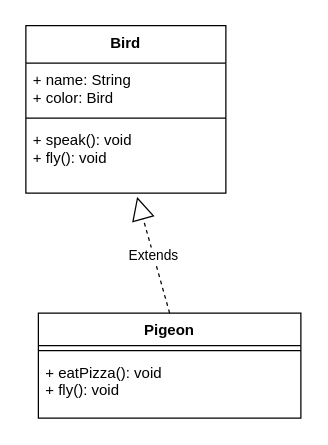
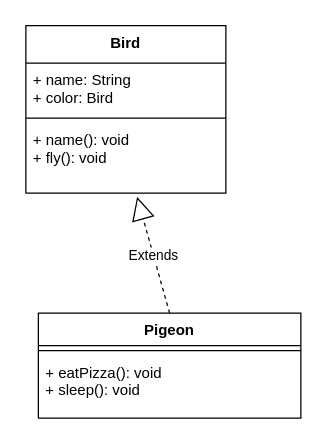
  <mxCell id="0" />
  <mxCell id="1" parent="0" />
  <mxCell id="2" value="Bird" style="swimlane;fontStyle=1;align=center;verticalAlign=top;childLayout=stackLayout;horizontal=1;startSize=30;horizontalStack=0;resizeParent=1;resizeParentMax=0;resizeLast=0;collapsible=1;marginBottom=0;" parent="1" vertex="1"><mxGeometry x="20" y="20" width="160" height="134" as="geometry" /></mxCell>
  <mxCell id="3" value="+ name: String&#10;+ color: Bird" style="text;strokeColor=none;fillColor=none;align=left;verticalAlign=top;spacingLeft=4;spacingRight=4;overflow=hidden;rotatable=0;points=[[0,0.5],[1,0.5]];portConstraint=eastwest;" parent="2" vertex="1"><mxGeometry y="30" width="160" height="40" as="geometry" /></mxCell>
  <mxCell id="4" value="" style="line;strokeWidth=1;fillColor=none;align=left;verticalAlign=middle;spacingTop=-1;spacingLeft=3;spacingRight=3;rotatable=0;labelPosition=right;points=[];portConstraint=eastwest;" parent="2" vertex="1"><mxGeometry y="70" width="160" height="8" as="geometry" /></mxCell>
- <mxCell id="5" value="+ speak(): void&#10;+ fly(): void" style="text;strokeColor=none;fillColor=none;align=left;verticalAlign=top;spacingLeft=4;spacingRight=4;overflow=hidden;rotatable=0;points=[[0,0.5],[1,0.5]];portConstraint=eastwest;" parent="2" vertex="1"><mxGeometry y="78" width="160" height="56" as="geometry" /></mxCell>
+ <mxCell id="5" value="+ name(): void&#10;+ fly(): void" style="text;strokeColor=none;fillColor=none;align=left;verticalAlign=top;spacingLeft=4;spacingRight=4;overflow=hidden;rotatable=0;points=[[0,0.5],[1,0.5]];portConstraint=eastwest;" parent="2" vertex="1"><mxGeometry y="78" width="160" height="56" as="geometry" /></mxCell>
  <mxCell id="6" value="Pigeon" style="swimlane;fontStyle=1;align=center;verticalAlign=top;childLayout=stackLayout;horizontal=1;startSize=26;horizontalStack=0;resizeParent=1;resizeParentMax=0;resizeLast=0;collapsible=1;marginBottom=0;" vertex="1" parent="1"><mxGeometry x="30" y="250" width="210" height="84" as="geometry" /></mxCell>
  <mxCell id="7" value="" style="line;strokeWidth=1;fillColor=none;align=left;verticalAlign=middle;spacingTop=-1;spacingLeft=3;spacingRight=3;rotatable=0;labelPosition=right;points=[];portConstraint=eastwest;" vertex="1" parent="6"><mxGeometry y="26" width="210" height="8" as="geometry" /></mxCell>
- <mxCell id="8" value="+ eatPizza(): void&#10;+ fly(): void" style="text;strokeColor=none;fillColor=none;align=left;verticalAlign=top;spacingLeft=4;spacingRight=4;overflow=hidden;rotatable=0;points=[[0,0.5],[1,0.5]];portConstraint=eastwest;" vertex="1" parent="6"><mxGeometry y="34" width="210" height="50" as="geometry" /></mxCell>
+ <mxCell id="8" value="+ eatPizza(): void&#10;+ sleep(): void" style="text;strokeColor=none;fillColor=none;align=left;verticalAlign=top;spacingLeft=4;spacingRight=4;overflow=hidden;rotatable=0;points=[[0,0.5],[1,0.5]];portConstraint=eastwest;" vertex="1" parent="6"><mxGeometry y="34" width="210" height="50" as="geometry" /></mxCell>
  <mxCell id="9" value="Extends" style="endArrow=block;endSize=16;endFill=0;html=1;rounded=0;exitX=0.5;exitY=0;exitDx=0;exitDy=0;entryX=0.556;entryY=1.054;entryDx=0;entryDy=0;entryPerimeter=0;dashed=1;" edge="1" parent="1" source="6" target="5"><mxGeometry width="160" relative="1" as="geometry"><mxPoint x="50" y="210" as="sourcePoint" /><mxPoint x="160" y="190" as="targetPoint" /></mxGeometry></mxCell>
